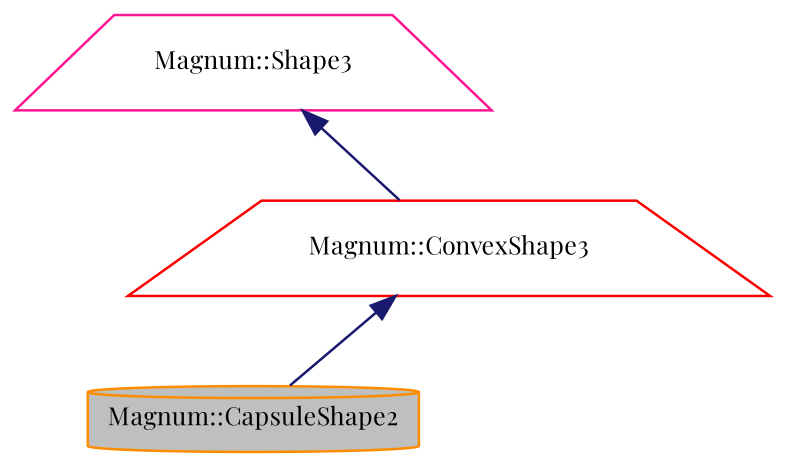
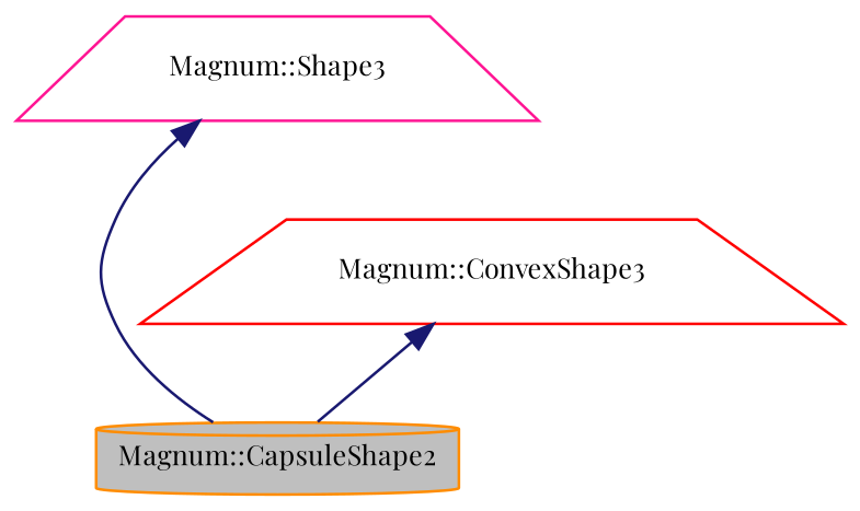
  digraph {
    fontname="Playfair Display"
    node [fillcolor=white fontname="Playfair Display" fontsize=10 shape=trapezium style=filled]
    edge [color=midnightblue dir=back fontname="Playfair Display" fontsize=10 labelfontname=Helvetica labelfontsize=10 style=solid]
    n1 [color=darkorange fillcolor=grey75 fontcolor=black height=0.2 label="Magnum::CapsuleShape2" shape=cylinder width=0.4]
    n2 [color=red height=0.2 label="Magnum::ConvexShape3" width=0.4]
    n3 [color=deeppink height=0.2 label="Magnum::Shape3" width=0.4]
    n2 -> n1
-   n3 -> n2
+   n3 -> n1
  }
